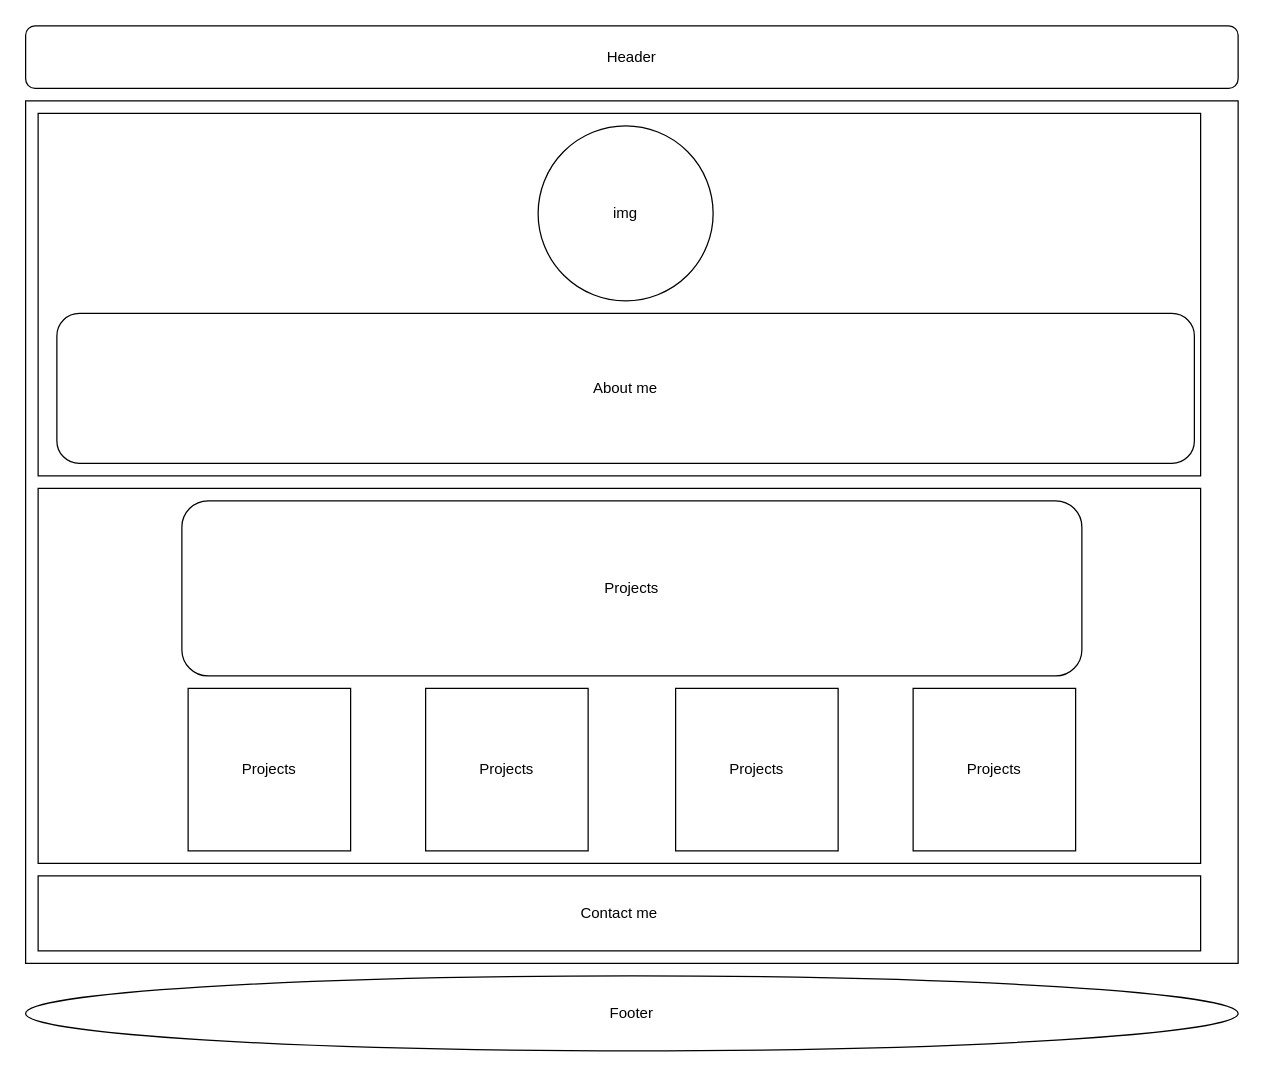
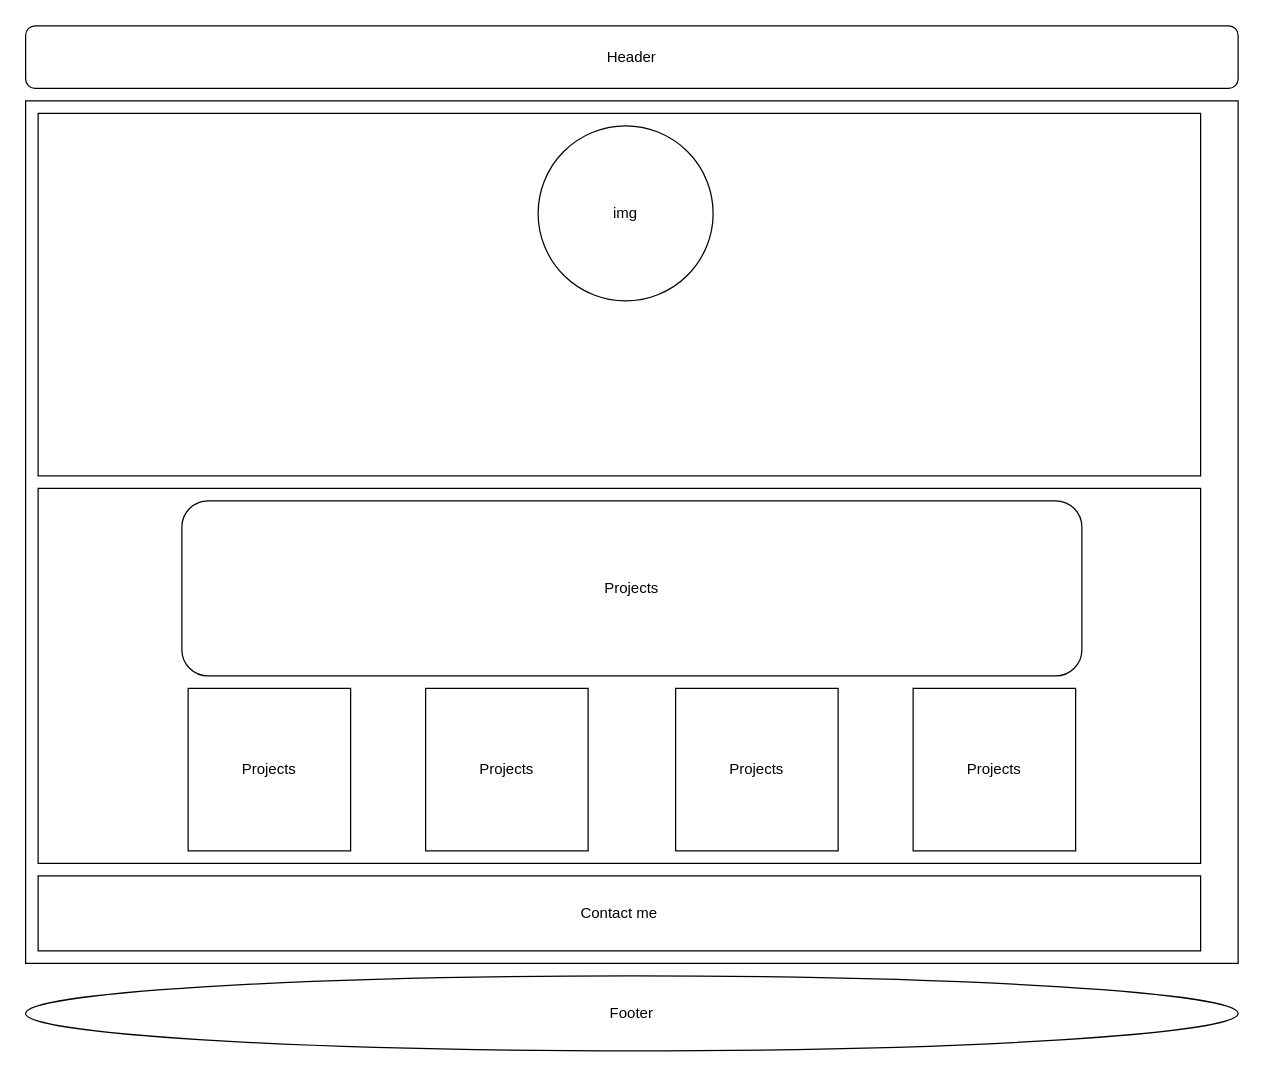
  <mxCell id="0" />
  <mxCell id="1" parent="0" />
  <mxCell id="2" value="" style="rounded=0;whiteSpace=wrap;html=1;" vertex="1" parent="1"><mxGeometry x="20" y="80" width="970" height="690" as="geometry" /></mxCell>
  <mxCell id="3" value="" style="rounded=0;whiteSpace=wrap;html=1;" parent="1" vertex="1"><mxGeometry x="30" y="90" width="930" height="290" as="geometry" /></mxCell>
  <mxCell id="4" value="" style="rounded=0;whiteSpace=wrap;html=1;" parent="1" vertex="1"><mxGeometry x="30" y="390" width="930" height="300" as="geometry" /></mxCell>
  <mxCell id="5" value="Header" style="rounded=1;whiteSpace=wrap;html=1;" parent="1" vertex="1"><mxGeometry x="20" width="970" height="50" as="geometry" y="20" /></mxCell>
  <mxCell id="6" value="Footer" style="ellipse;whiteSpace=wrap;html=1;" parent="1" vertex="1"><mxGeometry x="20" y="780" width="970" height="60" as="geometry" /></mxCell>
- <mxCell id="7" value="About me" style="rounded=1;whiteSpace=wrap;html=1;" parent="1" vertex="1"><mxGeometry x="45" y="250" width="910" height="120" as="geometry" /></mxCell>
  <mxCell id="8" value="Projects" style="whiteSpace=wrap;html=1;aspect=fixed;" parent="1" vertex="1"><mxGeometry x="730" y="550" width="130" height="130" as="geometry" /></mxCell>
  <mxCell id="9" value="Projects" style="whiteSpace=wrap;html=1;aspect=fixed;" parent="1" vertex="1"><mxGeometry x="540" y="550" width="130" height="130" as="geometry" /></mxCell>
  <mxCell id="10" value="Projects" style="whiteSpace=wrap;html=1;aspect=fixed;" parent="1" vertex="1"><mxGeometry x="340" y="550" width="130" height="130" as="geometry" /></mxCell>
  <mxCell id="11" value="Projects" style="whiteSpace=wrap;html=1;aspect=fixed;" parent="1" vertex="1"><mxGeometry x="150" y="550" width="130" height="130" as="geometry" /></mxCell>
  <mxCell id="12" value="Projects" style="rounded=1;whiteSpace=wrap;html=1;" parent="1" vertex="1"><mxGeometry x="145" y="400" width="720" height="140" as="geometry" /></mxCell>
  <mxCell id="13" value="Contact me" style="rounded=0;whiteSpace=wrap;html=1;" parent="1" vertex="1"><mxGeometry x="30" y="700" width="930" height="60" as="geometry" /></mxCell>
  <mxCell id="14" value="img" style="ellipse;whiteSpace=wrap;html=1;aspect=fixed;" parent="1" vertex="1"><mxGeometry x="430" y="100" width="140" height="140" as="geometry" /></mxCell>
